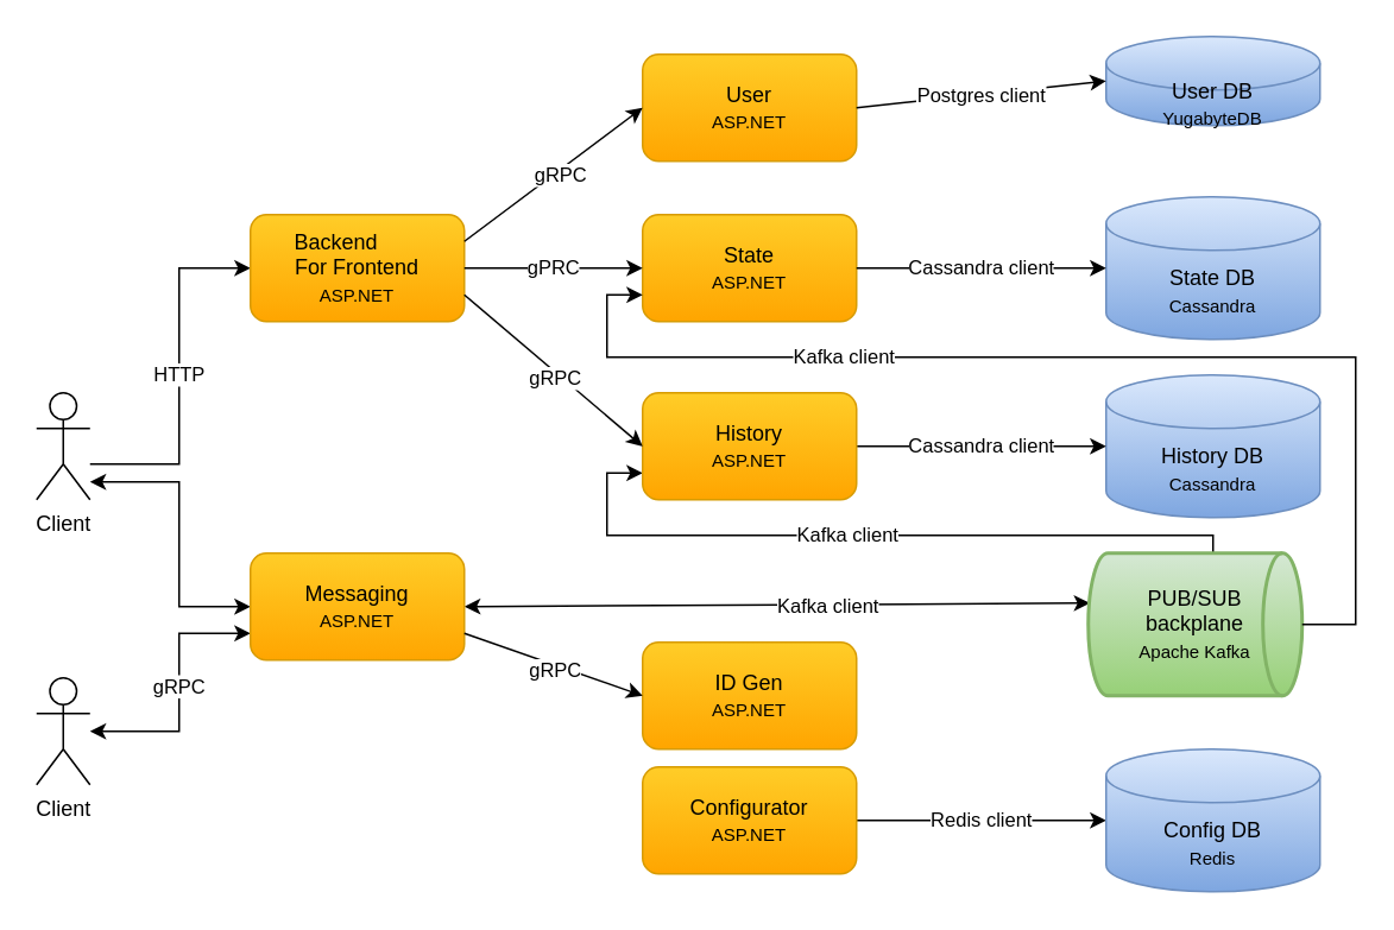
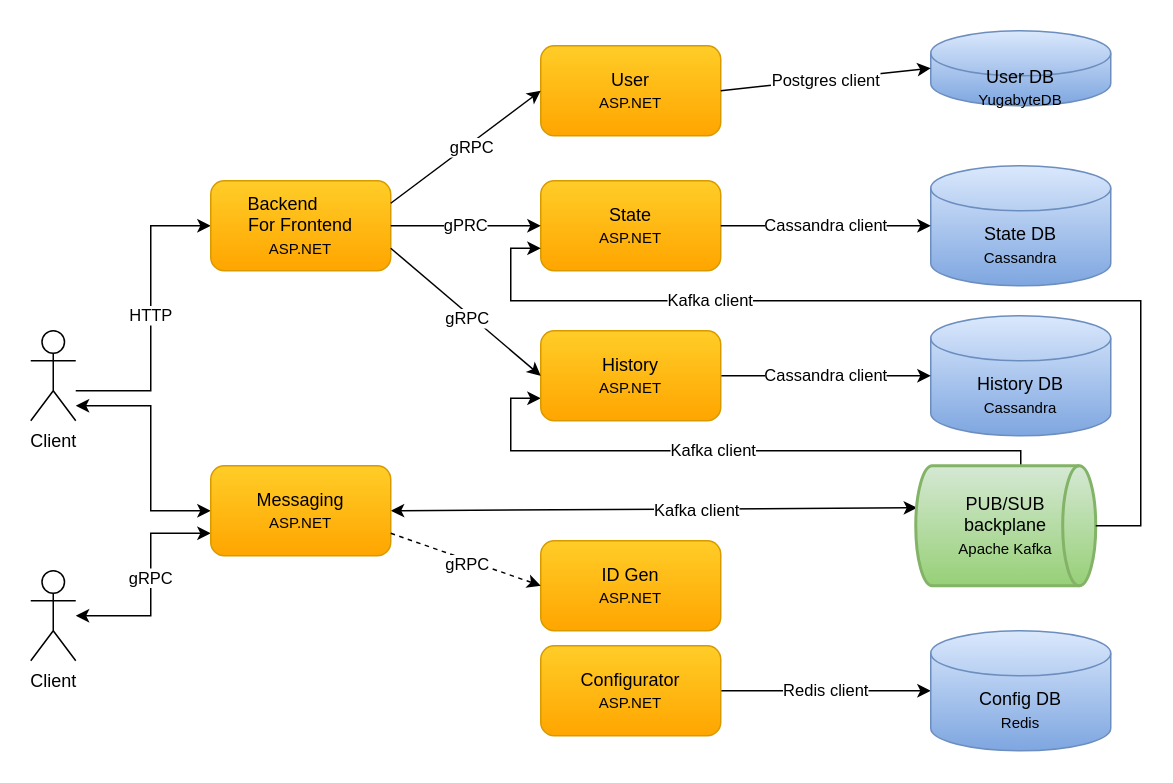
  <mxCell id="0" />
  <mxCell id="1" parent="0" />
  <mxCell id="2" value="" style="edgeStyle=orthogonalEdgeStyle;rounded=0;orthogonalLoop=1;jettySize=auto;html=1;entryX=0;entryY=0.5;entryDx=0;entryDy=0;startArrow=classic;startFill=1;" parent="1" source="4" target="8" edge="1"><mxGeometry relative="1" as="geometry"><Array as="points"><mxPoint x="100" y="270" /><mxPoint x="100" y="340" /></Array></mxGeometry></mxCell>
  <mxCell id="3" value="HTTP" style="edgeStyle=orthogonalEdgeStyle;rounded=0;orthogonalLoop=1;jettySize=auto;html=1;entryX=0;entryY=0.5;entryDx=0;entryDy=0;" parent="1" source="4" target="19" edge="1"><mxGeometry relative="1" as="geometry"><Array as="points"><mxPoint x="100" y="260" /><mxPoint x="100" y="150" /></Array></mxGeometry></mxCell>
  <mxCell id="4" value="Client" style="shape=umlActor;verticalLabelPosition=bottom;verticalAlign=top;html=1;outlineConnect=0;" parent="1" vertex="1"><mxGeometry x="20" y="220" width="30" height="60" as="geometry" /></mxCell>
  <mxCell id="5" value="gRPC" style="edgeStyle=orthogonalEdgeStyle;rounded=0;orthogonalLoop=1;jettySize=auto;html=1;entryX=0;entryY=0.75;entryDx=0;entryDy=0;startArrow=classic;startFill=1;" parent="1" source="6" target="8" edge="1"><mxGeometry x="0.032" relative="1" as="geometry"><mxPoint as="offset" /><Array as="points"><mxPoint x="100" y="410" /><mxPoint x="100" y="355" /></Array></mxGeometry></mxCell>
  <mxCell id="6" value="Client" style="shape=umlActor;verticalLabelPosition=bottom;verticalAlign=top;html=1;outlineConnect=0;" parent="1" vertex="1"><mxGeometry x="20" y="380" width="30" height="60" as="geometry" /></mxCell>
  <mxCell id="7" value="Kafka client" style="rounded=0;orthogonalLoop=1;jettySize=auto;html=1;entryX=0.008;entryY=0.35;entryDx=0;entryDy=0;entryPerimeter=0;startArrow=classic;startFill=1;exitX=1;exitY=0.5;exitDx=0;exitDy=0;" parent="1" source="8" target="10" edge="1"><mxGeometry x="0.164" y="-1" relative="1" as="geometry"><mxPoint as="offset" /></mxGeometry></mxCell>
  <mxCell id="8" value="&lt;font style=&quot;&quot;&gt;Messaging&lt;br&gt;&lt;font style=&quot;font-size: 10px;&quot;&gt;ASP.NET&lt;/font&gt;&lt;br&gt;&lt;/font&gt;" style="rounded=1;whiteSpace=wrap;html=1;gradientColor=#ffa500;fillColor=#ffcd28;strokeColor=#d79b00;" parent="1" vertex="1"><mxGeometry x="140" y="310" width="120" height="60" as="geometry" /></mxCell>
  <mxCell id="9" value="Kafka client" style="edgeStyle=orthogonalEdgeStyle;rounded=0;orthogonalLoop=1;jettySize=auto;html=1;entryX=0;entryY=0.75;entryDx=0;entryDy=0;exitX=0.5;exitY=0;exitDx=0;exitDy=0;exitPerimeter=0;" parent="1" source="10" target="16" edge="1"><mxGeometry x="0.086" relative="1" as="geometry"><mxPoint as="offset" /><Array as="points"><mxPoint x="680" y="300" /><mxPoint x="340" y="300" /><mxPoint x="340" y="265" /></Array></mxGeometry></mxCell>
  <mxCell id="10" value="PUB/SUB&lt;br&gt;backplane&lt;br&gt;&lt;font style=&quot;font-size: 10px;&quot;&gt;Apache Kafka&lt;/font&gt;" style="strokeWidth=2;html=1;shape=mxgraph.flowchart.direct_data;whiteSpace=wrap;gradientColor=#97d077;fillColor=#d5e8d4;strokeColor=#82b366;" parent="1" vertex="1"><mxGeometry x="610" y="310" width="120" height="80" as="geometry" /></mxCell>
  <mxCell id="11" value="History DB&lt;br&gt;&lt;font style=&quot;font-size: 10px;&quot;&gt;Cassandra&lt;/font&gt;" style="shape=cylinder3;whiteSpace=wrap;html=1;boundedLbl=1;backgroundOutline=1;size=15;gradientColor=#7ea6e0;fillColor=#dae8fc;strokeColor=#6c8ebf;" parent="1" vertex="1"><mxGeometry x="620" y="210" width="120" height="80" as="geometry" /></mxCell>
  <mxCell id="12" value="&lt;font style=&quot;font-size: 11px&quot;&gt;Cassandra client&lt;br&gt;&lt;/font&gt;" style="rounded=0;orthogonalLoop=1;jettySize=auto;html=1;entryX=0;entryY=0.5;entryDx=0;entryDy=0;entryPerimeter=0;startArrow=none;startFill=0;exitX=1;exitY=0.5;exitDx=0;exitDy=0;" parent="1" source="16" target="11" edge="1"><mxGeometry relative="1" as="geometry"><mxPoint x="350" y="205" as="sourcePoint" /><mxPoint x="580" y="350" as="targetPoint" /><mxPoint as="offset" /><Array as="points" /></mxGeometry></mxCell>
  <mxCell id="13" value="Redis client" style="edgeStyle=orthogonalEdgeStyle;rounded=0;orthogonalLoop=1;jettySize=auto;html=1;entryX=0;entryY=0.5;entryDx=0;entryDy=0;entryPerimeter=0;exitX=1;exitY=0.5;exitDx=0;exitDy=0;" parent="1" source="14" target="15" edge="1"><mxGeometry relative="1" as="geometry" /></mxCell>
  <mxCell id="14" value="Configurator&lt;br&gt;&lt;font style=&quot;font-size: 10px;&quot;&gt;ASP.NET&lt;/font&gt;" style="rounded=1;whiteSpace=wrap;html=1;gradientColor=#ffa500;fillColor=#ffcd28;strokeColor=#d79b00;" parent="1" vertex="1"><mxGeometry x="360" y="430" width="120" height="60" as="geometry" /></mxCell>
  <mxCell id="15" value="Config DB&lt;br&gt;&lt;font style=&quot;font-size: 10px;&quot;&gt;Redis&lt;/font&gt;" style="shape=cylinder3;whiteSpace=wrap;html=1;boundedLbl=1;backgroundOutline=1;size=15;gradientColor=#7ea6e0;fillColor=#dae8fc;strokeColor=#6c8ebf;" parent="1" vertex="1"><mxGeometry x="620" y="420" width="120" height="80" as="geometry" /></mxCell>
  <mxCell id="16" value="&lt;font style=&quot;&quot;&gt;History&lt;br&gt;&lt;font style=&quot;font-size: 10px;&quot;&gt;ASP.NET&lt;/font&gt;&lt;br&gt;&lt;/font&gt;" style="rounded=1;whiteSpace=wrap;html=1;gradientColor=#ffa500;fillColor=#ffcd28;strokeColor=#d79b00;" parent="1" vertex="1"><mxGeometry x="360" y="220" width="120" height="60" as="geometry" /></mxCell>
  <mxCell id="17" value="&lt;font style=&quot;&quot;&gt;ID Gen&lt;br&gt;&lt;font style=&quot;font-size: 10px;&quot;&gt;ASP.NET&lt;/font&gt;&lt;br&gt;&lt;/font&gt;" style="rounded=1;whiteSpace=wrap;html=1;gradientColor=#ffa500;fillColor=#ffcd28;strokeColor=#d79b00;" parent="1" vertex="1"><mxGeometry x="360" y="360" width="120" height="60" as="geometry" /></mxCell>
- <mxCell id="18" value="gRPC" style="endArrow=classic;html=1;exitX=1;exitY=0.75;exitDx=0;exitDy=0;entryX=0;entryY=0.5;entryDx=0;entryDy=0;" parent="1" source="8" target="17" edge="1"><mxGeometry x="0.044" y="-3" width="50" height="50" relative="1" as="geometry"><mxPoint x="510" y="265" as="sourcePoint" /><mxPoint x="270" y="455" as="targetPoint" /><mxPoint as="offset" /></mxGeometry></mxCell>
+ <mxCell id="18" value="gRPC" style="endArrow=classic;html=1;exitX=1;exitY=0.75;exitDx=0;exitDy=0;entryX=0;entryY=0.5;entryDx=0;entryDy=0;dashed=1;" parent="1" source="8" target="17" edge="1"><mxGeometry x="0.044" y="-3" width="50" height="50" relative="1" as="geometry"><mxPoint x="510" y="265" as="sourcePoint" /><mxPoint x="270" y="455" as="targetPoint" /><mxPoint as="offset" /></mxGeometry></mxCell>
  <mxCell id="19" value="&lt;font style=&quot;&quot;&gt;Backend&amp;nbsp; &amp;nbsp; &amp;nbsp; &amp;nbsp;&lt;br&gt;For Frontend&lt;br&gt;&lt;font style=&quot;font-size: 10px;&quot;&gt;ASP.NET&lt;/font&gt;&lt;br&gt;&lt;/font&gt;" style="rounded=1;whiteSpace=wrap;html=1;gradientColor=#ffa500;fillColor=#ffcd28;strokeColor=#d79b00;" parent="1" vertex="1"><mxGeometry x="140" y="120" width="120" height="60" as="geometry" /></mxCell>
  <mxCell id="20" value="State DB&lt;br&gt;&lt;font style=&quot;font-size: 10px;&quot;&gt;Cassandra&lt;/font&gt;" style="shape=cylinder3;whiteSpace=wrap;html=1;boundedLbl=1;backgroundOutline=1;size=15;gradientColor=#7ea6e0;fillColor=#dae8fc;strokeColor=#6c8ebf;" parent="1" vertex="1"><mxGeometry x="620" y="110" width="120" height="80" as="geometry" /></mxCell>
  <mxCell id="21" value="&lt;font style=&quot;&quot;&gt;State&lt;br&gt;&lt;font style=&quot;font-size: 10px;&quot;&gt;ASP.NET&lt;/font&gt;&lt;br&gt;&lt;/font&gt;" style="rounded=1;whiteSpace=wrap;html=1;gradientColor=#ffa500;fillColor=#ffcd28;strokeColor=#d79b00;" parent="1" vertex="1"><mxGeometry x="360" y="120" width="120" height="60" as="geometry" /></mxCell>
  <mxCell id="22" value="Kafka client" style="edgeStyle=orthogonalEdgeStyle;rounded=0;orthogonalLoop=1;jettySize=auto;html=1;entryX=0;entryY=0.75;entryDx=0;entryDy=0;exitX=1;exitY=0.5;exitDx=0;exitDy=0;exitPerimeter=0;" parent="1" source="10" target="21" edge="1"><mxGeometry x="0.426" relative="1" as="geometry"><mxPoint as="offset" /><Array as="points"><mxPoint x="760" y="350" /><mxPoint x="760" y="200" /><mxPoint x="340" y="200" /><mxPoint x="340" y="165" /></Array><mxPoint x="550" y="480" as="sourcePoint" /><mxPoint x="410" y="340" as="targetPoint" /></mxGeometry></mxCell>
  <mxCell id="23" value="&lt;font style=&quot;font-size: 11px&quot;&gt;Cassandra client&lt;br&gt;&lt;/font&gt;" style="rounded=0;orthogonalLoop=1;jettySize=auto;html=1;entryX=0;entryY=0.5;entryDx=0;entryDy=0;entryPerimeter=0;startArrow=none;startFill=0;exitX=1;exitY=0.5;exitDx=0;exitDy=0;" parent="1" source="21" target="20" edge="1"><mxGeometry relative="1" as="geometry"><mxPoint x="460" y="230" as="sourcePoint" /><mxPoint x="540" y="230" as="targetPoint" /><mxPoint as="offset" /><Array as="points" /></mxGeometry></mxCell>
  <mxCell id="24" value="gRPC" style="endArrow=classic;html=1;exitX=1;exitY=0.75;exitDx=0;exitDy=0;entryX=0;entryY=0.5;entryDx=0;entryDy=0;" parent="1" source="19" target="16" edge="1"><mxGeometry x="0.044" y="-3" width="50" height="50" relative="1" as="geometry"><mxPoint x="270" y="465" as="sourcePoint" /><mxPoint x="350" y="530" as="targetPoint" /><mxPoint as="offset" /></mxGeometry></mxCell>
  <mxCell id="25" value="gPRC" style="endArrow=classic;html=1;entryX=0;entryY=0.5;entryDx=0;entryDy=0;exitX=1;exitY=0.5;exitDx=0;exitDy=0;" parent="1" source="19" target="21" edge="1"><mxGeometry width="50" height="50" relative="1" as="geometry"><mxPoint x="260" y="260" as="sourcePoint" /><mxPoint x="310" y="210" as="targetPoint" /><mxPoint as="offset" /></mxGeometry></mxCell>
  <mxCell id="26" value="&lt;font style=&quot;&quot;&gt;User&lt;br&gt;&lt;font style=&quot;font-size: 10px;&quot;&gt;ASP.NET&lt;/font&gt;&lt;br&gt;&lt;/font&gt;" style="rounded=1;whiteSpace=wrap;html=1;gradientColor=#ffa500;fillColor=#ffcd28;strokeColor=#d79b00;" parent="1" vertex="1"><mxGeometry x="360" y="30" width="120" height="60" as="geometry" /></mxCell>
  <mxCell id="27" value="User DB&lt;br&gt;&lt;font style=&quot;font-size: 10px;&quot;&gt;YugabyteDB&lt;/font&gt;" style="shape=cylinder3;whiteSpace=wrap;html=1;boundedLbl=1;backgroundOutline=1;size=15;gradientColor=#7ea6e0;fillColor=#dae8fc;strokeColor=#6c8ebf;" parent="1" vertex="1"><mxGeometry x="620" y="20" width="120" height="50" as="geometry" /></mxCell>
  <mxCell id="28" value="&lt;font style=&quot;font-size: 11px&quot;&gt;Postgres client&lt;br&gt;&lt;/font&gt;" style="rounded=0;orthogonalLoop=1;jettySize=auto;html=1;entryX=0;entryY=0.5;entryDx=0;entryDy=0;entryPerimeter=0;startArrow=none;startFill=0;" parent="1" target="27" edge="1"><mxGeometry relative="1" as="geometry"><mxPoint x="480" y="60" as="sourcePoint" /><mxPoint x="550" y="110" as="targetPoint" /><mxPoint as="offset" /><Array as="points" /></mxGeometry></mxCell>
  <mxCell id="29" value="gRPC" style="endArrow=classic;html=1;entryX=0;entryY=0.5;entryDx=0;entryDy=0;exitX=1;exitY=0.25;exitDx=0;exitDy=0;" parent="1" source="19" target="26" edge="1"><mxGeometry x="0.044" y="-3" width="50" height="50" relative="1" as="geometry"><mxPoint x="270" y="60" as="sourcePoint" /><mxPoint x="370" y="310" as="targetPoint" /><mxPoint as="offset" /></mxGeometry></mxCell>
